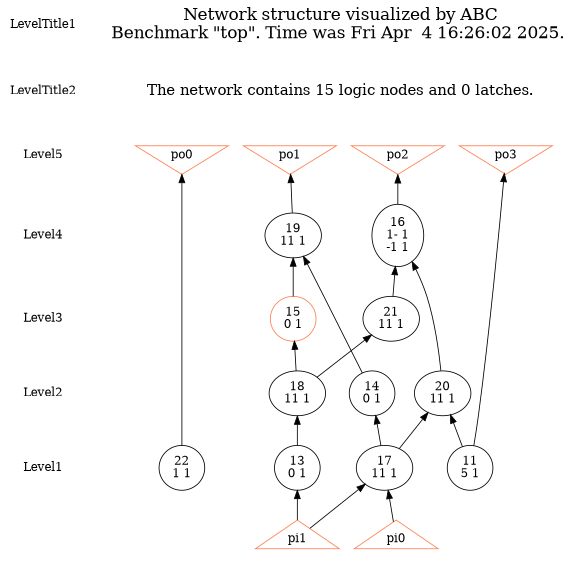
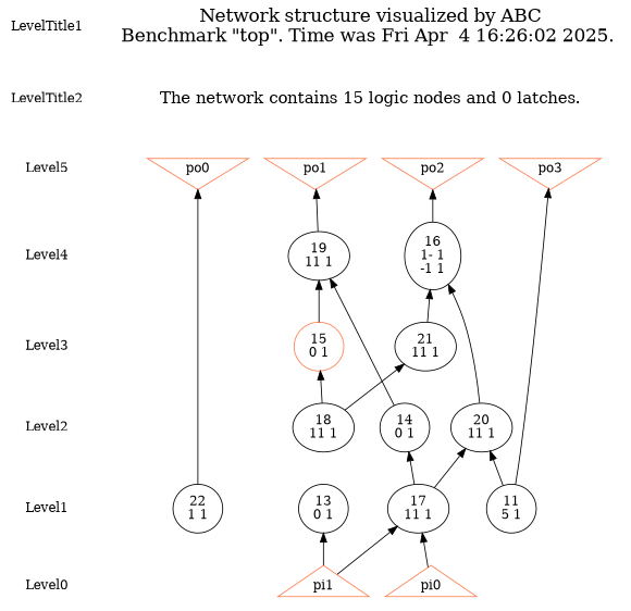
  digraph {
    node [shape=ellipse]
    edge [dir=back style=solid]
    LevelTitle1 [shape=plaintext]
    LevelTitle2 [shape=plaintext]
    Level5 [shape=plaintext]
    Level4 [shape=plaintext]
    Level3 [shape=plaintext]
    Level2 [shape=plaintext]
    Level1 [shape=plaintext]
+   Level0 [shape=plaintext]
    n9 [fontname="Times-Roman" fontsize=20 label="Network structure visualized by ABC\nBenchmark \"top\". Time was Fri Apr  4 16:26:02 2025. " shape=plaintext]
    n10 [fontname="Times-Roman" fontsize=18 label="The network contains 15 logic nodes and 0 latches.\n" shape=plaintext]
    n11 [color=coral fillcolor=coral label=po0 shape=invtriangle]
    n12 [color=coral fillcolor=coral label=po1 shape=invtriangle]
    n13 [color=coral fillcolor=coral label=po2 shape=invtriangle]
    n14 [color=coral fillcolor=coral label=po3 shape=invtriangle]
    n15 [label="16\n1- 1\n-1 1"]
    n16 [label="19\n11 1"]
    n17 [color=coral label="15\n0 1"]
    n18 [label="21\n11 1"]
    n19 [label="14\n0 1"]
    n20 [label="18\n11 1"]
    n21 [label="20\n11 1"]
    n22 [label="11\n5 1"]
    n23 [label="13\n0 1"]
    n24 [label="17\n11 1"]
    n25 [label="22\n1 1"]
    n26 [color=coral fillcolor=coral label=pi0 shape=triangle]
    n27 [color=coral fillcolor=coral label=pi1 shape=triangle]
    subgraph sub_1 {
      LevelTitle1
      LevelTitle2
      Level5
      Level4
      Level3
      Level2
      Level1
+     Level0
    }
    subgraph sub_2 {
      rank=same
      LevelTitle1
      n9
    }
    subgraph sub_3 {
      rank=same
      LevelTitle2
      n10
    }
    subgraph sub_4 {
      rank=same
      Level5
      n11
      n12
      n13
      n14
    }
    subgraph sub_5 {
      rank=same
      Level4
      n15
      n16
    }
    subgraph sub_6 {
      rank=same
      Level3
      n17
      n18
    }
    subgraph sub_7 {
      rank=same
      Level2
      n19
      n20
      n21
    }
    subgraph sub_8 {
      rank=same
      Level1
      n22
      n23
      n24
      n25
    }
    subgraph sub_9 {
      rank=same
+     Level0
      n26
      n27
    }
    LevelTitle1 -> LevelTitle2 [style=invis]
    LevelTitle2 -> Level5 [style=invis]
    Level5 -> Level4 [style=invis]
    Level4 -> Level3 [style=invis]
    Level3 -> Level2 [style=invis]
    Level2 -> Level1 [style=invis]
+   Level1 -> Level0 [style=invis]
    n9 -> n10 [style=invis]
    n10 -> n11 [style=invis]
    n10 -> n12 [style=invis]
    n10 -> n13 [style=invis]
    n10 -> n14 [style=invis]
    n11 -> n12 [style=invis]
    n11 -> n25
    n12 -> n13 [style=invis]
    n12 -> n16
    n13 -> n14 [style=invis]
    n13 -> n15
    n14 -> n22
    n15 -> n18
    n15 -> n21
    n16 -> n17
    n16 -> n19
    n17 -> n20
    n18 -> n20
    n19 -> n24
-   n20 -> n23
    n21 -> n22
    n21 -> n24
    n23 -> n27
    n24 -> n26
    n24 -> n27
  }
